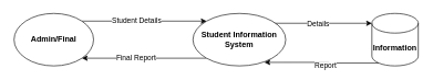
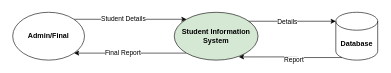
  <mxCell id="0" />
  <mxCell id="1" parent="0" />
  <mxCell id="2" style="edgeStyle=orthogonalEdgeStyle;rounded=0;orthogonalLoop=1;jettySize=auto;html=1;exitX=0;exitY=1;exitDx=0;exitDy=0;entryX=1;entryY=1;entryDx=0;entryDy=0;" edge="1" parent="1" source="6" target="9"><mxGeometry relative="1" as="geometry" /></mxCell>
  <mxCell id="3" value="Final Report" style="edgeLabel;html=1;align=center;verticalAlign=middle;resizable=0;points=[];" vertex="1" connectable="0" parent="2"><mxGeometry x="0.134" y="-1" relative="1" as="geometry"><mxPoint as="offset" /></mxGeometry></mxCell>
  <mxCell id="4" style="edgeStyle=orthogonalEdgeStyle;rounded=0;orthogonalLoop=1;jettySize=auto;html=1;exitX=1;exitY=0;exitDx=0;exitDy=0;entryX=0;entryY=0;entryDx=0;entryDy=15;entryPerimeter=0;" edge="1" parent="1" source="6" target="10"><mxGeometry relative="1" as="geometry"><mxPoint x="550" y="31.706" as="targetPoint" /><Array as="points"><mxPoint x="409" y="35" /></Array></mxGeometry></mxCell>
  <mxCell id="5" value="Details" style="edgeLabel;html=1;align=center;verticalAlign=middle;resizable=0;points=[];" vertex="1" connectable="0" parent="4"><mxGeometry x="-0.058" relative="1" as="geometry"><mxPoint as="offset" /></mxGeometry></mxCell>
- <mxCell id="6" value="&lt;b&gt;Student Information&lt;br&gt;System&lt;/b&gt;" style="ellipse;whiteSpace=wrap;html=1;" vertex="1" parent="1"><mxGeometry x="290" y="20" width="140" height="80" as="geometry" /></mxCell>
+ <mxCell id="6" value="&lt;b&gt;Student Information&lt;br&gt;System&lt;/b&gt;" style="ellipse;whiteSpace=wrap;html=1;fillColor=#d5e8d4;" vertex="1" parent="1"><mxGeometry x="290" y="20" width="140" height="80" as="geometry" /></mxCell>
  <mxCell id="7" style="edgeStyle=orthogonalEdgeStyle;rounded=0;orthogonalLoop=1;jettySize=auto;html=1;exitX=1;exitY=0;exitDx=0;exitDy=0;entryX=0;entryY=0;entryDx=0;entryDy=0;" edge="1" parent="1" source="9" target="6"><mxGeometry relative="1" as="geometry" /></mxCell>
  <mxCell id="8" value="Student Details" style="edgeLabel;html=1;align=center;verticalAlign=middle;resizable=0;points=[];" vertex="1" connectable="0" parent="7"><mxGeometry x="-0.105" y="1" relative="1" as="geometry"><mxPoint x="-2" as="offset" /></mxGeometry></mxCell>
  <mxCell id="9" value="&lt;b&gt;Admin/Final&lt;/b&gt;" style="ellipse;whiteSpace=wrap;html=1;" vertex="1" parent="1"><mxGeometry x="20" y="20" width="120" height="80" as="geometry" /></mxCell>
- <mxCell id="10" value="&lt;b&gt;Information&lt;/b&gt;" style="shape=cylinder3;whiteSpace=wrap;html=1;boundedLbl=1;backgroundOutline=1;size=15;" vertex="1" parent="1"><mxGeometry x="560" y="20" width="70" height="80" as="geometry" /></mxCell>
+ <mxCell id="10" value="&lt;b&gt;Database&lt;/b&gt;" style="shape=cylinder3;whiteSpace=wrap;html=1;boundedLbl=1;backgroundOutline=1;size=15;" vertex="1" parent="1"><mxGeometry x="560" y="20" width="70" height="80" as="geometry" /></mxCell>
  <mxCell id="11" style="edgeStyle=orthogonalEdgeStyle;rounded=0;orthogonalLoop=1;jettySize=auto;html=1;exitX=0.145;exitY=1;exitDx=0;exitDy=-4.35;exitPerimeter=0;entryX=0.771;entryY=0.933;entryDx=0;entryDy=0;entryPerimeter=0;" edge="1" parent="1" source="10" target="6"><mxGeometry relative="1" as="geometry" /></mxCell>
  <mxCell id="12" value="Report" style="edgeLabel;html=1;align=center;verticalAlign=middle;resizable=0;points=[];" vertex="1" connectable="0" parent="11"><mxGeometry x="-0.052" y="4" relative="1" as="geometry"><mxPoint y="1" as="offset" /></mxGeometry></mxCell>
